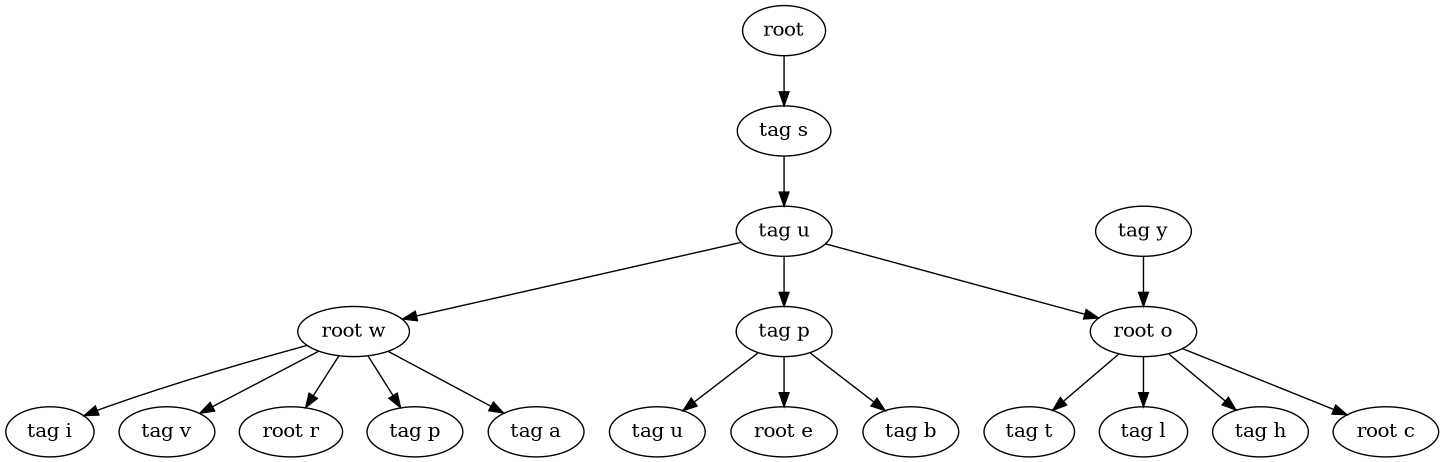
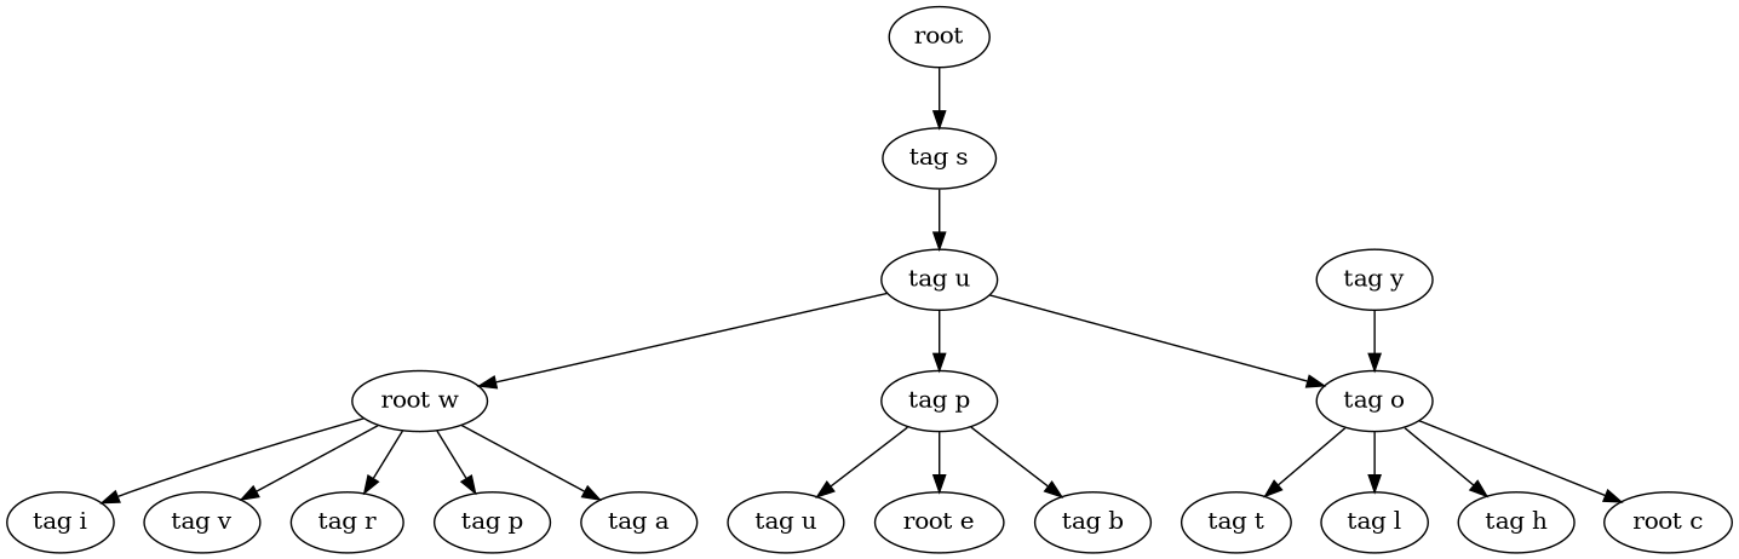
  digraph {
    n1 [label=root]
    n2 [label="tag s"]
    n3 [label="tag u"]
    n4 [label="root w"]
-   n5 [label="root o"]
+   n5 [label="tag o"]
    n6 [label="tag p"]
    n7 [label="tag p"]
    n8 [label="tag a"]
    n9 [label="tag i"]
    n10 [label="tag v"]
-   n11 [label="root r"]
+   n11 [label="tag r"]
    n12 [label="tag t"]
    n13 [label="tag l"]
    n14 [label="tag h"]
    n15 [label="root c"]
    n16 [label="root e"]
    n17 [label="tag b"]
    n18 [label="tag u"]
    n19 [label="tag y"]
    n1 -> n2
    n2 -> n3
    n3 -> n4
    n3 -> n5
    n3 -> n6
    n4 -> n7
    n4 -> n8
    n4 -> n9
    n4 -> n10
    n4 -> n11
    n5 -> n12
    n5 -> n13
    n5 -> n14
    n5 -> n15
    n6 -> n16
    n6 -> n17
    n6 -> n18
    n19 -> n5
  }
